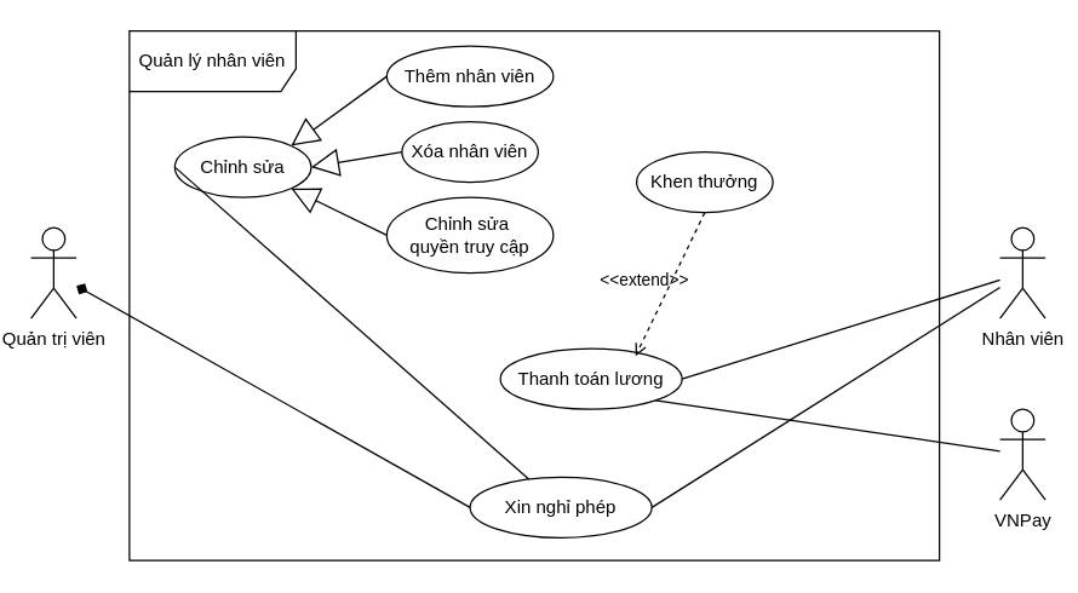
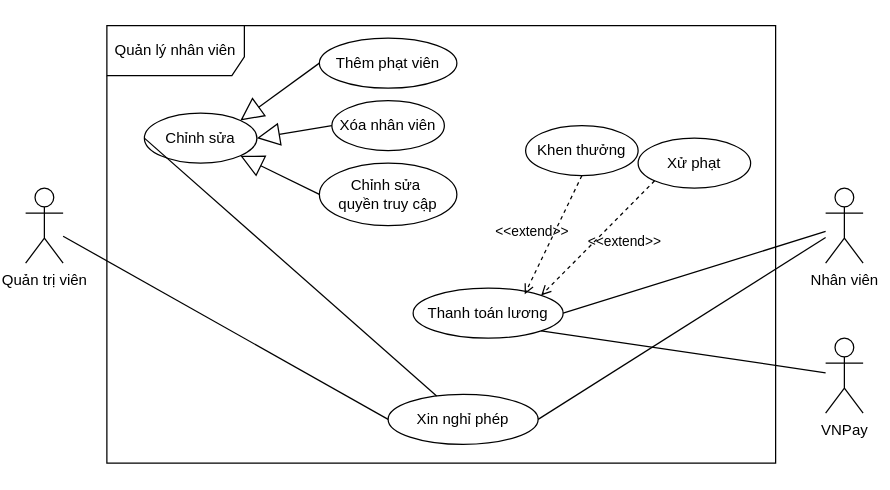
  <mxCell id="0" />
  <mxCell id="1" parent="0" />
  <mxCell id="2" value="Quản lý nhân viên" style="shape=umlFrame;whiteSpace=wrap;html=1;pointerEvents=0;recursiveResize=0;container=1;collapsible=0;width=110;height=40;" parent="1" vertex="1"><mxGeometry x="85" y="20" width="535" height="350" as="geometry" /></mxCell>
  <mxCell id="3" value="Chỉnh sửa" style="ellipse;whiteSpace=wrap;html=1;" parent="2" vertex="1"><mxGeometry x="30" y="70" width="90" height="40" as="geometry" /></mxCell>
- <mxCell id="4" value="Thêm&amp;nbsp;&lt;span style=&quot;background-color: transparent; color: light-dark(rgb(0, 0, 0), rgb(255, 255, 255));&quot;&gt;nhân viên&lt;/span&gt;" style="ellipse;whiteSpace=wrap;html=1;" parent="2" vertex="1"><mxGeometry x="170" y="10" width="110" height="40" as="geometry" /></mxCell>
+ <mxCell id="4" value="Thêm&amp;nbsp;&lt;span style=&quot;background-color: transparent; color: light-dark(rgb(0, 0, 0), rgb(255, 255, 255));&quot;&gt;phạt viên&lt;/span&gt;" style="ellipse;whiteSpace=wrap;html=1;" parent="2" vertex="1"><mxGeometry x="170" y="10" width="110" height="40" as="geometry" /></mxCell>
  <mxCell id="5" value="Xóa nhân viên" style="ellipse;whiteSpace=wrap;html=1;" parent="2" vertex="1"><mxGeometry x="180" y="60" width="90" height="40" as="geometry" /></mxCell>
  <mxCell id="6" value="Chỉnh sửa&amp;nbsp;&lt;div&gt;quyền truy cập&lt;/div&gt;" style="ellipse;whiteSpace=wrap;html=1;" parent="2" vertex="1"><mxGeometry x="170" y="110" width="110" height="50" as="geometry" /></mxCell>
  <mxCell id="7" value="" style="endArrow=block;endSize=16;endFill=0;html=1;rounded=0;exitX=0;exitY=0.5;exitDx=0;exitDy=0;entryX=1;entryY=1;entryDx=0;entryDy=0;" parent="2" source="6" target="3" edge="1"><mxGeometry width="160" relative="1" as="geometry"><mxPoint x="200" y="240" as="sourcePoint" /><mxPoint x="360" y="240" as="targetPoint" /></mxGeometry></mxCell>
  <mxCell id="8" value="" style="endArrow=block;endSize=16;endFill=0;html=1;rounded=0;exitX=0;exitY=0.5;exitDx=0;exitDy=0;entryX=1;entryY=0.5;entryDx=0;entryDy=0;" parent="2" source="5" target="3" edge="1"><mxGeometry width="160" relative="1" as="geometry"><mxPoint x="180" y="170" as="sourcePoint" /><mxPoint x="117" y="114" as="targetPoint" /></mxGeometry></mxCell>
  <mxCell id="9" value="" style="endArrow=block;endSize=16;endFill=0;html=1;rounded=0;exitX=0;exitY=0.5;exitDx=0;exitDy=0;entryX=1;entryY=0;entryDx=0;entryDy=0;" parent="2" source="4" target="3" edge="1"><mxGeometry width="160" relative="1" as="geometry"><mxPoint x="210" y="110" as="sourcePoint" /><mxPoint x="130" y="100" as="targetPoint" /></mxGeometry></mxCell>
  <mxCell id="10" value="Thanh toán lương" style="ellipse;whiteSpace=wrap;html=1;" parent="2" vertex="1"><mxGeometry x="245" y="210" width="120" height="40" as="geometry" /></mxCell>
  <mxCell id="11" value="Xin nghỉ phép" style="ellipse;whiteSpace=wrap;html=1;" parent="2" vertex="1"><mxGeometry x="225" y="295" width="120" height="40" as="geometry" /></mxCell>
  <mxCell id="12" value="Khen thưởng" style="ellipse;whiteSpace=wrap;html=1;" parent="2" vertex="1"><mxGeometry x="335" y="80" width="90" height="40" as="geometry" /></mxCell>
+ <mxCell id="13" value="Xử phạt" style="ellipse;whiteSpace=wrap;html=1;" parent="2" vertex="1"><mxGeometry x="425" y="90" width="90" height="40" as="geometry" /></mxCell>
  <mxCell id="14" value="&amp;lt;&amp;lt;extend&amp;gt;&amp;gt;" style="html=1;verticalAlign=bottom;labelBackgroundColor=none;endArrow=open;endFill=0;dashed=1;rounded=0;entryX=0.744;entryY=0.121;entryDx=0;entryDy=0;exitX=0.5;exitY=1;exitDx=0;exitDy=0;entryPerimeter=0;" parent="2" source="12" target="10" edge="1"><mxGeometry x="0.248" y="-13" width="160" relative="1" as="geometry"><mxPoint x="185" y="230" as="sourcePoint" /><mxPoint x="345" y="230" as="targetPoint" /><mxPoint as="offset" /></mxGeometry></mxCell>
+ <mxCell id="15" value="&amp;lt;&amp;lt;extend&amp;gt;&amp;gt;" style="html=1;verticalAlign=bottom;labelBackgroundColor=none;endArrow=open;endFill=0;dashed=1;rounded=0;exitX=0;exitY=1;exitDx=0;exitDy=0;entryX=1;entryY=0;entryDx=0;entryDy=0;" parent="2" source="13" target="10" edge="1"><mxGeometry x="-0.096" y="24" width="160" relative="1" as="geometry"><mxPoint x="390" y="130" as="sourcePoint" /><mxPoint x="355" y="210" as="targetPoint" /><mxPoint as="offset" /></mxGeometry></mxCell>
  <mxCell id="16" value="Quản trị viên" style="shape=umlActor;verticalLabelPosition=bottom;verticalAlign=top;html=1;" parent="1" vertex="1"><mxGeometry x="20" y="150" width="30" height="60" as="geometry" /></mxCell>
  <mxCell id="17" value="Nhân viên" style="shape=umlActor;verticalLabelPosition=bottom;verticalAlign=top;html=1;" parent="1" vertex="1"><mxGeometry x="660" y="150" width="30" height="60" as="geometry" /></mxCell>
  <mxCell id="18" value="" style="endArrow=none;html=1;rounded=0;entryX=1;entryY=0.5;entryDx=0;entryDy=0;" parent="1" source="17" target="11" edge="1"><mxGeometry width="50" height="50" relative="1" as="geometry"><mxPoint x="320" y="280" as="sourcePoint" /><mxPoint x="370" y="230" as="targetPoint" /></mxGeometry></mxCell>
- <mxCell id="19" value="" style="endArrow=diamond;html=1;rounded=0;exitX=0;exitY=0.5;exitDx=0;exitDy=0;" parent="1" source="11" target="16" edge="1"><mxGeometry width="50" height="50" relative="1" as="geometry"><mxPoint x="710" y="188" as="sourcePoint" /><mxPoint x="425" y="345" as="targetPoint" /></mxGeometry></mxCell>
+ <mxCell id="19" value="" style="endArrow=none;html=1;rounded=0;exitX=0;exitY=0.5;exitDx=0;exitDy=0;" parent="1" source="11" target="16" edge="1"><mxGeometry width="50" height="50" relative="1" as="geometry"><mxPoint x="710" y="188" as="sourcePoint" /><mxPoint x="425" y="345" as="targetPoint" /></mxGeometry></mxCell>
  <mxCell id="20" value="" style="endArrow=none;html=1;rounded=0;entryX=1;entryY=0.5;entryDx=0;entryDy=0;" parent="1" source="17" target="10" edge="1"><mxGeometry width="50" height="50" relative="1" as="geometry"><mxPoint x="710" y="189" as="sourcePoint" /><mxPoint x="440" y="345" as="targetPoint" /></mxGeometry></mxCell>
  <mxCell id="21" value="" style="endArrow=none;html=1;rounded=0;exitX=0;exitY=0.5;exitDx=0;exitDy=0;" parent="1" source="3" target="11" edge="1"><mxGeometry width="50" height="50" relative="1" as="geometry"><mxPoint x="340" y="260" as="sourcePoint" /><mxPoint x="40" y="184" as="targetPoint" /></mxGeometry></mxCell>
  <mxCell id="22" value="VNPay&lt;div&gt;&lt;br&gt;&lt;/div&gt;" style="shape=umlActor;verticalLabelPosition=bottom;verticalAlign=top;html=1;" parent="1" vertex="1"><mxGeometry x="660" y="270" width="30" height="60" as="geometry" /></mxCell>
  <mxCell id="23" value="" style="endArrow=none;html=1;rounded=0;entryX=1;entryY=1;entryDx=0;entryDy=0;" parent="1" source="22" target="10" edge="1"><mxGeometry width="50" height="50" relative="1" as="geometry"><mxPoint x="670" y="195" as="sourcePoint" /><mxPoint x="460" y="260" as="targetPoint" /></mxGeometry></mxCell>
